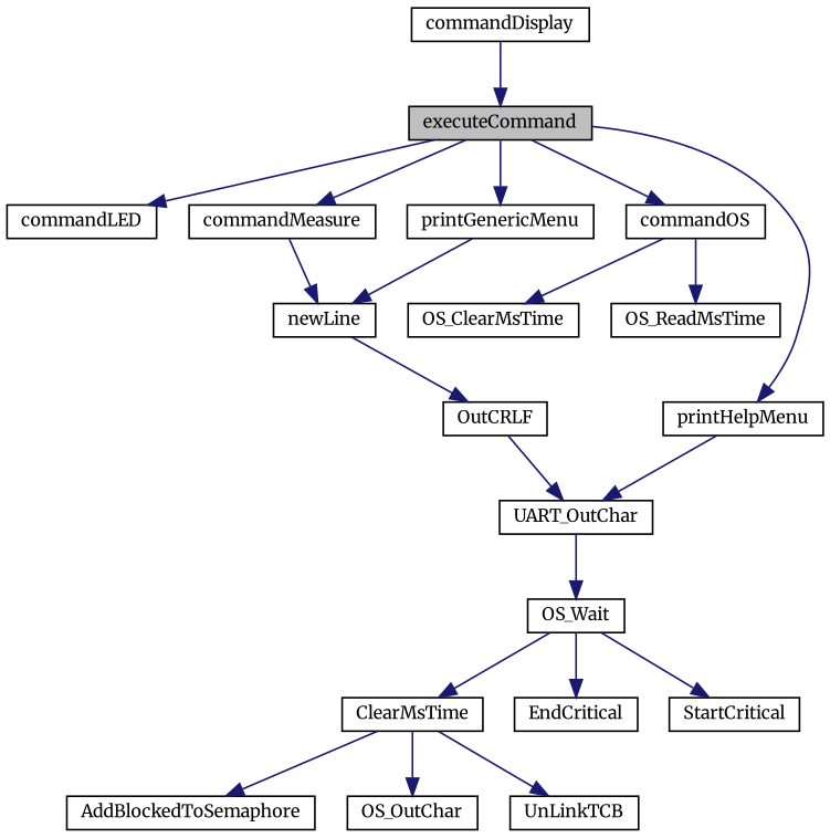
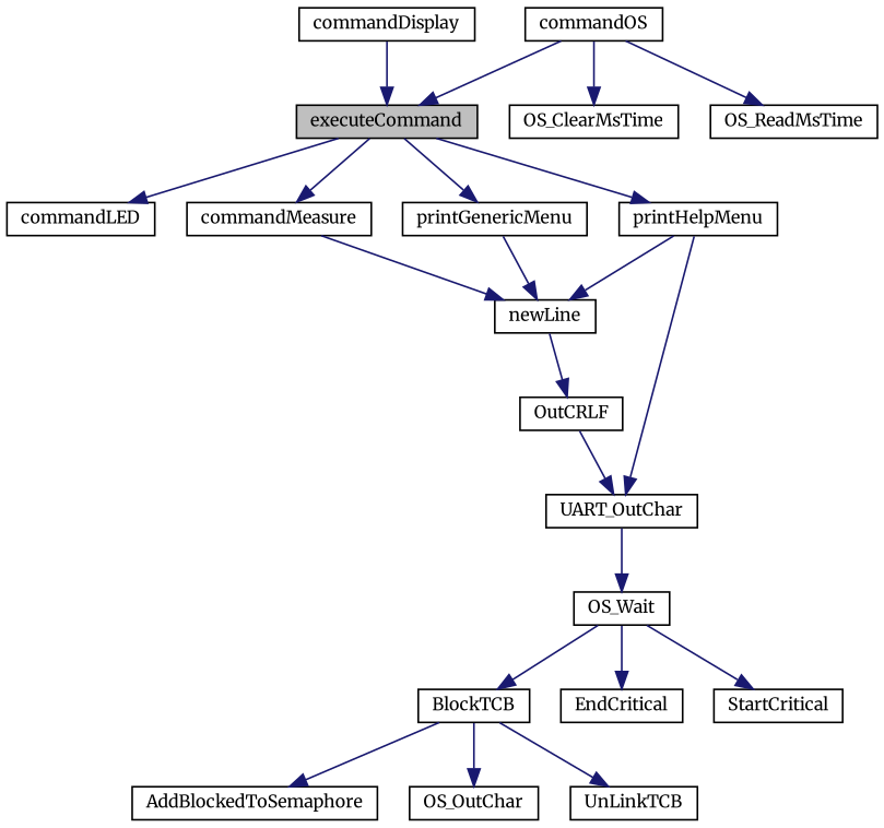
  digraph {
    fontname=Merriweather
    rankdir=TB
    node [color=black fillcolor=white fontname=Merriweather fontsize=10 shape=record style=filled]
    edge [color=midnightblue fontname=Merriweather fontsize=10 labelfontname=Helvetica labelfontsize=10 style=solid]
    n1 [fillcolor=grey75 fontcolor=black height=0.2 label=executeCommand width=0.4]
    n2 [height=0.2 label=commandLED width=0.4]
    n3 [height=0.2 label=commandMeasure width=0.4]
    n4 [height=0.2 label=commandOS width=0.4]
    n5 [height=0.2 label=printGenericMenu width=0.4]
    n6 [height=0.2 label=printHelpMenu width=0.4]
    n7 [height=0.2 label=commandDisplay width=0.4]
    n8 [height=0.2 label=newLine width=0.4]
    n9 [height=0.2 label=OS_ClearMsTime width=0.4]
    n10 [height=0.2 label=OS_ReadMsTime width=0.4]
    n11 [height=0.2 label=UART_OutChar width=0.4]
    n12 [height=0.2 label=OutCRLF width=0.4]
    n13 [height=0.2 label=OS_Wait width=0.4]
-   n14 [height=0.2 label=ClearMsTime width=0.4]
+   n14 [height=0.2 label=BlockTCB width=0.4]
    n15 [height=0.2 label=EndCritical width=0.4]
    n16 [height=0.2 label=StartCritical width=0.4]
    n17 [height=0.2 label=AddBlockedToSemaphore width=0.4]
    n18 [height=0.2 label=OS_OutChar width=0.4]
    n19 [height=0.2 label=UnLinkTCB width=0.4]
    n1 -> n2
    n1 -> n3
-   n1 -> n4
+   n4 -> n1
    n1 -> n5
    n1 -> n6
    n3 -> n8
    n4 -> n9
    n4 -> n10
    n5 -> n8
+   n6 -> n8
    n6 -> n11
    n7 -> n1
    n8 -> n12
    n11 -> n13
    n12 -> n11
    n13 -> n14
    n13 -> n15
    n13 -> n16
    n14 -> n17
    n14 -> n18
    n14 -> n19
  }
